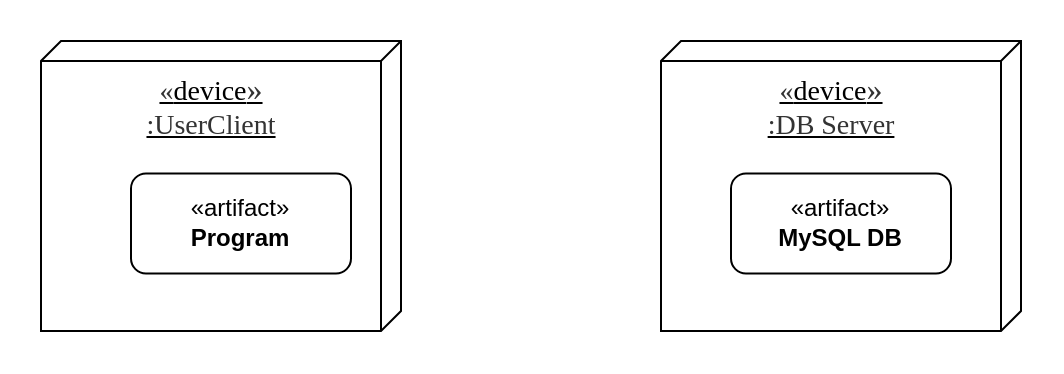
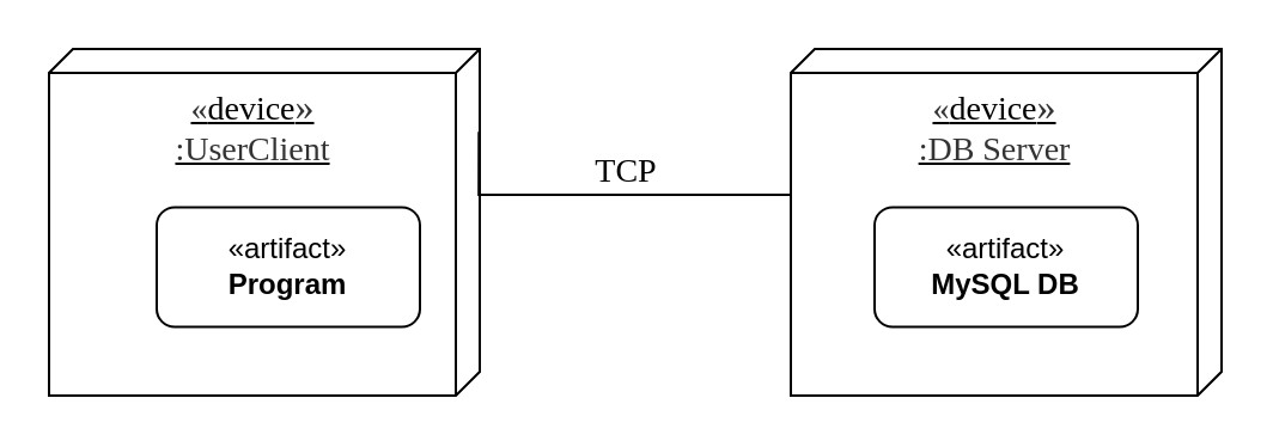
  <mxCell id="0" />
  <mxCell id="1" parent="0" />
  <mxCell id="2" value="&lt;font style=&quot;font-size: 14px&quot;&gt;&lt;span style=&quot;color: rgb(51 , 51 , 51) ; background-color: rgb(255 , 255 , 255)&quot;&gt;&lt;font face=&quot;Times New Roman&quot;&gt;«&lt;/font&gt;&lt;/span&gt;&lt;font face=&quot;Times New Roman&quot;&gt;device&lt;/font&gt;&lt;/font&gt;&lt;span style=&quot;color: rgb(51 , 51 , 51) ; background-color: rgb(255 , 255 , 255)&quot;&gt;&lt;font face=&quot;Times New Roman&quot;&gt;&lt;font&gt;&lt;font size=&quot;3&quot;&gt;»&lt;br&gt;&lt;/font&gt;&lt;/font&gt;&lt;span style=&quot;font-size: 14px;&quot;&gt;:DB Server&lt;/span&gt;&lt;br&gt;&lt;/font&gt;&lt;/span&gt;" style="verticalAlign=top;align=center;spacingTop=8;spacingLeft=2;spacingRight=12;shape=cube;size=10;direction=south;fontStyle=4;html=1;rounded=0;shadow=0;comic=0;labelBackgroundColor=none;strokeWidth=1;fontFamily=Verdana;fontSize=12" parent="1" vertex="1"><mxGeometry x="330" y="20" width="180" height="145" as="geometry" /></mxCell>
  <mxCell id="3" value="&lt;font style=&quot;font-size: 14px&quot;&gt;&lt;span style=&quot;color: rgb(51 , 51 , 51) ; background-color: rgb(255 , 255 , 255)&quot;&gt;&lt;font face=&quot;Times New Roman&quot;&gt;«&lt;/font&gt;&lt;/span&gt;&lt;font face=&quot;Times New Roman&quot;&gt;device&lt;/font&gt;&lt;/font&gt;&lt;span style=&quot;color: rgb(51 , 51 , 51) ; background-color: rgb(255 , 255 , 255)&quot;&gt;&lt;font face=&quot;Times New Roman&quot;&gt;&lt;font&gt;&lt;font size=&quot;3&quot;&gt;»&lt;br&gt;&lt;/font&gt;&lt;span style=&quot;font-size: 14px&quot;&gt;:UserClient&lt;/span&gt;&lt;/font&gt;&lt;br&gt;&lt;/font&gt;&lt;/span&gt;" style="verticalAlign=top;align=center;spacingTop=8;spacingLeft=2;spacingRight=12;shape=cube;size=10;direction=south;fontStyle=4;html=1;rounded=0;shadow=0;comic=0;labelBackgroundColor=none;strokeWidth=1;fontFamily=Verdana;fontSize=12" parent="1" vertex="1"><mxGeometry x="20" y="20" width="180" height="145" as="geometry" /></mxCell>
+ <mxCell id="4" style="edgeStyle=orthogonalEdgeStyle;rounded=0;orthogonalLoop=1;jettySize=auto;html=1;entryX=0.421;entryY=1;entryDx=0;entryDy=0;entryPerimeter=0;strokeWidth=1;endArrow=none;endFill=0;exitX=0.239;exitY=0.002;exitDx=0;exitDy=0;exitPerimeter=0;" parent="1" source="3" target="2" edge="1"><mxGeometry relative="1" as="geometry"><mxPoint x="71" y="92" as="sourcePoint" /><mxPoint x="430" y="60" as="targetPoint" /><Array as="points"><mxPoint x="200" y="81" /></Array></mxGeometry></mxCell>
+ <mxCell id="5" value="&lt;font face=&quot;Times New Roman&quot; style=&quot;font-size: 14px&quot;&gt;TCP&lt;/font&gt;" style="edgeLabel;html=1;align=center;verticalAlign=middle;resizable=0;points=[];" parent="4" vertex="1" connectable="0"><mxGeometry x="-0.145" y="-1" relative="1" as="geometry"><mxPoint x="20" y="-11" as="offset" /></mxGeometry></mxCell>
  <mxCell id="6" value="«artifact»&lt;br&gt;&lt;b&gt;MySQL DB&lt;/b&gt;" style="html=1;whiteSpace=wrap;rounded=1;" parent="1" vertex="1"><mxGeometry x="365" y="86.25" width="110" height="50" as="geometry" /></mxCell>
  <mxCell id="7" value="«artifact»&lt;br&gt;&lt;b&gt;Program&lt;/b&gt;" style="html=1;whiteSpace=wrap;rounded=1;" parent="1" vertex="1"><mxGeometry x="65" y="86.25" width="110" height="50" as="geometry" /></mxCell>
